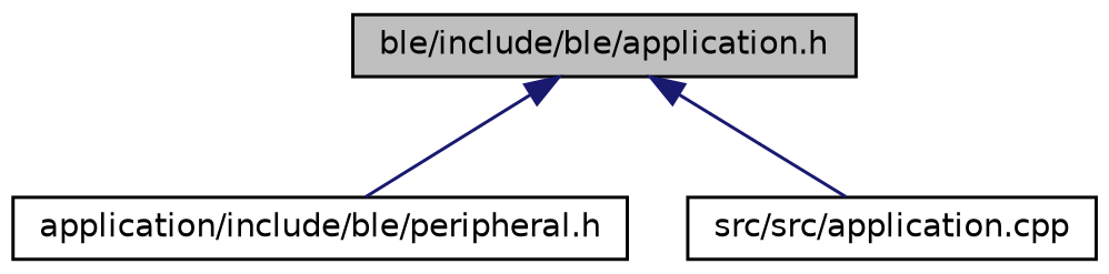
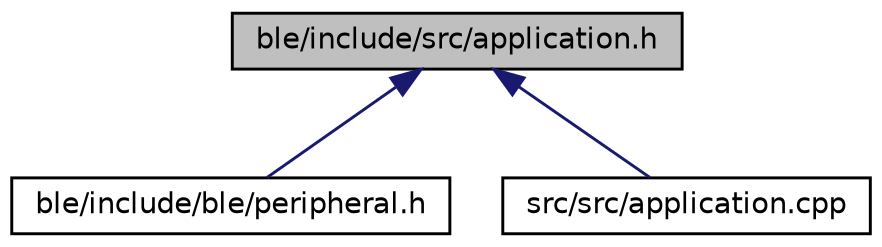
  digraph {
    node [color=black fillcolor=white fontname=Helvetica fontsize=10 shape=record style=filled]
    edge [color=midnightblue dir=back fontname=Helvetica fontsize=10 labelfontname=Helvetica labelfontsize=10 style=solid]
-   n1 [fillcolor=grey75 fontcolor=black height=0.2 label="ble/include/ble/application.h" width=0.4]
-   n2 [height=0.2 label="application/include/ble/peripheral.h" width=0.4]
+   n1 [fillcolor=grey75 fontcolor=black height=0.2 label="ble/include/src/application.h" width=0.4]
+   n2 [height=0.2 label="ble/include/ble/peripheral.h" width=0.4]
    n3 [height=0.2 label="src/src/application.cpp" width=0.4]
    n1 -> n2
    n1 -> n3
  }
